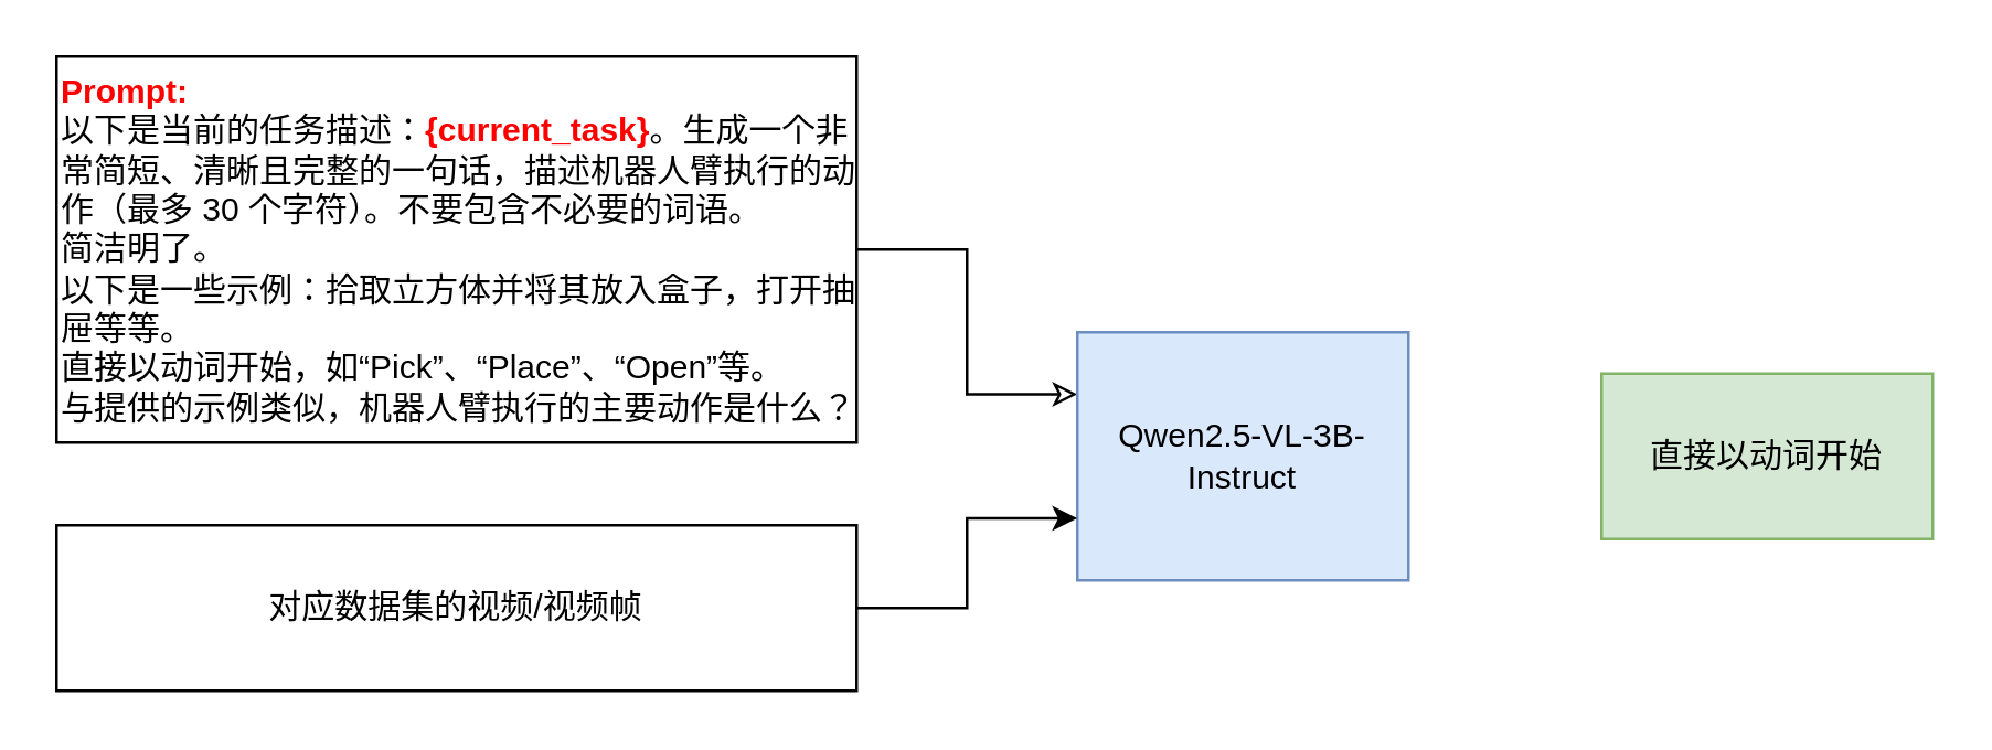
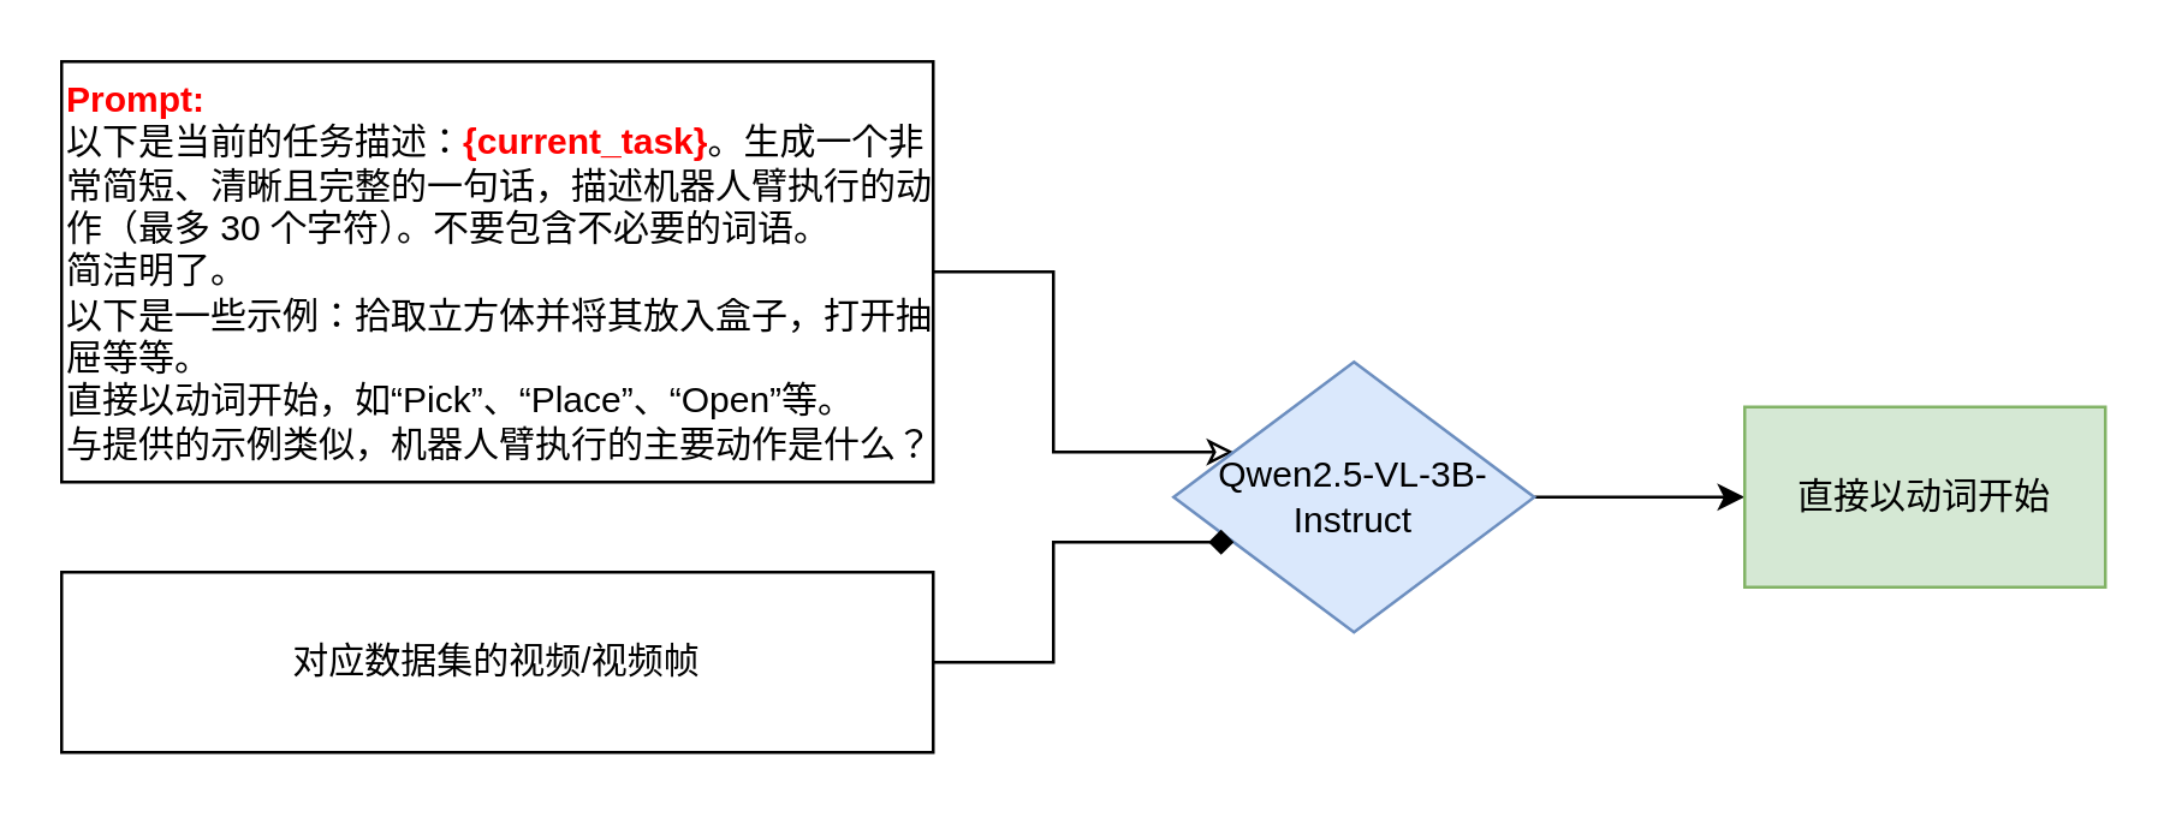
  <mxCell id="0" />
  <mxCell id="1" parent="0" />
  <mxCell id="2" style="edgeStyle=orthogonalEdgeStyle;rounded=0;orthogonalLoop=1;jettySize=auto;html=1;exitX=0;exitY=0.25;exitDx=0;exitDy=0;entryX=1;entryY=0.5;entryDx=0;entryDy=0;startArrow=classic;startFill=0;endArrow=none;" edge="1" parent="1" source="4" target="5"><mxGeometry relative="1" as="geometry"><mxPoint x="310" y="142.333" as="targetPoint" /></mxGeometry></mxCell>
- <mxCell id="4" value="Qwen2.5-VL-3B-Instruct" style="rounded=0;whiteSpace=wrap;html=1;fillColor=#dae8fc;strokeColor=#6c8ebf;" vertex="1" parent="1"><mxGeometry x="390" y="120" width="120" height="90" as="geometry" /></mxCell>
+ <mxCell id="3" style="edgeStyle=orthogonalEdgeStyle;rounded=0;orthogonalLoop=1;jettySize=auto;html=1;exitX=1;exitY=0.5;exitDx=0;exitDy=0;entryX=0;entryY=0.5;entryDx=0;entryDy=0;" edge="1" parent="1" source="4" target="8"><mxGeometry relative="1" as="geometry"><mxPoint x="560" y="165.19" as="targetPoint" /></mxGeometry></mxCell>
+ <mxCell id="4" value="Qwen2.5-VL-3B-Instruct" style="rhombus;whiteSpace=wrap;html=1;fillColor=#dae8fc;strokeColor=#6c8ebf;" vertex="1" parent="1"><mxGeometry x="390" y="120" width="120" height="90" as="geometry" /></mxCell>
  <mxCell id="5" value="&lt;div&gt;&lt;b&gt;&lt;font style=&quot;color: rgb(255, 0, 0);&quot;&gt;Prompt:&lt;/font&gt;&lt;/b&gt;&lt;/div&gt;&lt;div&gt;以下是当前的任务描述：&lt;b&gt;&lt;font style=&quot;color: rgb(255, 0, 0);&quot;&gt;{current_task}&lt;/font&gt;&lt;/b&gt;。生成一个非常简短、清晰且完整的一句话，描述机器人臂执行的动作（最多 30 个字符）。不要包含不必要的词语。&lt;/div&gt;&lt;div&gt;简洁明了。&lt;/div&gt;&lt;div&gt;以下是一些示例：拾取立方体并将其放入盒子，打开抽屉等等。&lt;/div&gt;&lt;div&gt;直接以动词开始，如“Pick”、“Place”、“Open”等。&lt;/div&gt;&lt;div&gt;与提供的示例类似，机器人臂执行的主要动作是什么？&lt;/div&gt;" style="rounded=0;whiteSpace=wrap;html=1;align=left;" vertex="1" parent="1"><mxGeometry x="20" y="20" width="290" height="140" as="geometry" /></mxCell>
- <mxCell id="6" style="edgeStyle=orthogonalEdgeStyle;rounded=0;orthogonalLoop=1;jettySize=auto;html=1;exitX=1;exitY=0.5;exitDx=0;exitDy=0;entryX=0;entryY=0.75;entryDx=0;entryDy=0;" edge="1" parent="1" source="7" target="4"><mxGeometry relative="1" as="geometry" /></mxCell>
+ <mxCell id="6" style="edgeStyle=orthogonalEdgeStyle;rounded=0;orthogonalLoop=1;jettySize=auto;html=1;exitX=1;exitY=0.5;exitDx=0;exitDy=0;entryX=0;entryY=0.75;entryDx=0;entryDy=0;endArrow=diamond;" edge="1" parent="1" source="7" target="4"><mxGeometry relative="1" as="geometry" /></mxCell>
  <mxCell id="7" value="对应数据集的视频/视频帧" style="rounded=0;whiteSpace=wrap;html=1;" vertex="1" parent="1"><mxGeometry x="20" y="190" width="290" height="60" as="geometry" /></mxCell>
  <mxCell id="8" value="直接以动词开始" style="rounded=0;whiteSpace=wrap;html=1;fillColor=#d5e8d4;strokeColor=#82b366;" vertex="1" parent="1"><mxGeometry x="580" y="135" width="120" height="60" as="geometry" /></mxCell>
